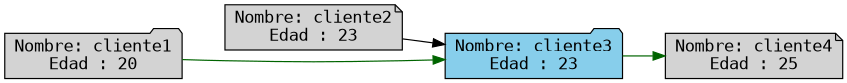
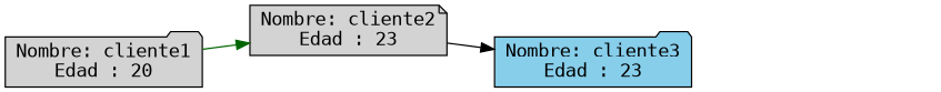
  digraph {
    compound=true
    fontname="DejaVu Sans Mono"
    rankdir=LR
    node [fillcolor=lightgrey fontname="DejaVu Sans Mono" shape=folder style=filled]
    edge [color=darkgreen fontname="DejaVu Sans Mono"]
    n1 [label="Nombre: cliente1\nEdad : 20"]
    n2 [label="Nombre: cliente2\nEdad : 23" shape=note]
    n3 [fillcolor=skyblue label="Nombre: cliente3\nEdad : 23"]
-   n4 [label="Nombre: cliente4\nEdad : 25" shape=note]
-   n1 -> n3
+   n1 -> n2
    n2 -> n3 [color=black]
-   n3 -> n4
  }
